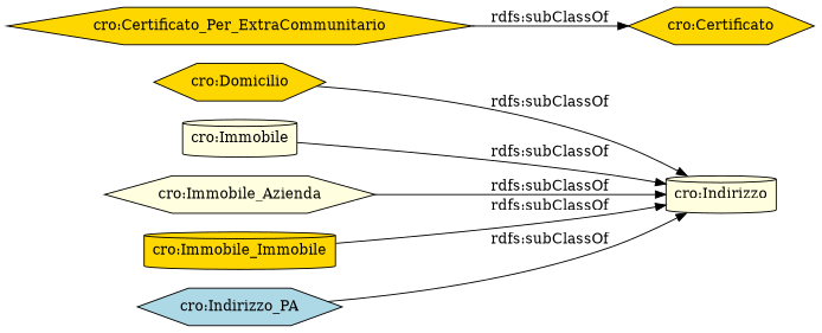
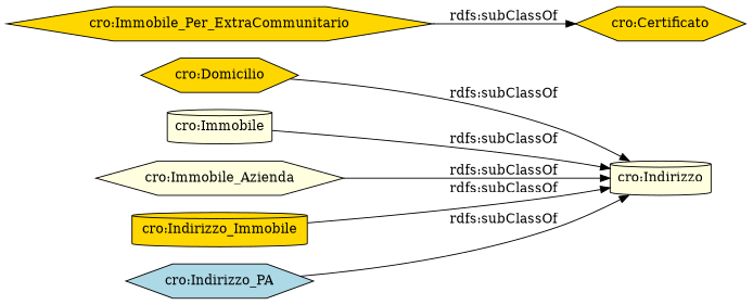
  digraph {
    rankdir=LR
    node [color=black fillcolor=gold shape=hexagon style=filled]
    "cro:Domicilio"
    "cro:Indirizzo" [fillcolor=lightyellow shape=cylinder]
    n3 [fillcolor=lightyellow label="cro:Immobile" shape=cylinder]
-   "cro:Certificato_Per_ExtraCommunitario"
+   "cro:Certificato_Per_ExtraCommunitario" [label="cro:Immobile_Per_ExtraCommunitario"]
    "cro:Certificato"
    n6 [fillcolor=lightyellow label="cro:Immobile_Azienda"]
-   "cro:Indirizzo_Immobile" [shape=cylinder label="cro:Immobile_Immobile"]
+   "cro:Indirizzo_Immobile" [shape=cylinder]
    "cro:Indirizzo_PA" [fillcolor=lightblue]
    "cro:Domicilio" -> "cro:Indirizzo" [label="rdfs:subClassOf"]
    n3 -> "cro:Indirizzo" [label="rdfs:subClassOf"]
    "cro:Certificato_Per_ExtraCommunitario" -> "cro:Certificato" [label="rdfs:subClassOf"]
    n6 -> "cro:Indirizzo" [label="rdfs:subClassOf"]
    "cro:Indirizzo_Immobile" -> "cro:Indirizzo" [label="rdfs:subClassOf"]
    "cro:Indirizzo_PA" -> "cro:Indirizzo" [label="rdfs:subClassOf"]
  }
